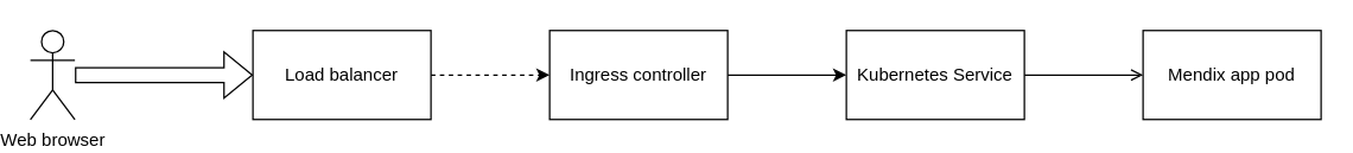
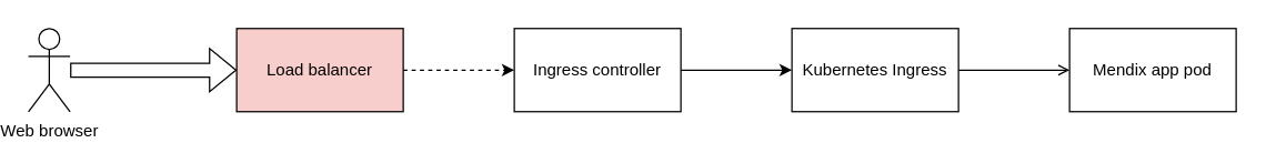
  <mxCell id="0" />
  <mxCell id="1" parent="0" />
  <mxCell id="2" value="Web browser" style="shape=umlActor;verticalLabelPosition=bottom;verticalAlign=top;html=1;outlineConnect=0;" vertex="1" parent="1"><mxGeometry x="20" y="20" width="30" height="60" as="geometry" /></mxCell>
  <mxCell id="3" value="" style="shape=flexArrow;endArrow=classic;html=1;rounded=0;" edge="1" parent="1" source="2"><mxGeometry width="50" height="50" relative="1" as="geometry"><mxPoint x="120" y="100" as="sourcePoint" /><mxPoint x="170" y="50" as="targetPoint" /></mxGeometry></mxCell>
  <mxCell id="4" value="" style="edgeStyle=orthogonalEdgeStyle;rounded=0;orthogonalLoop=1;jettySize=auto;html=1;dashed=1;" edge="1" parent="1" source="5" target="7"><mxGeometry relative="1" as="geometry" /></mxCell>
- <mxCell id="5" value="Load balancer" style="rounded=0;whiteSpace=wrap;html=1;" vertex="1" parent="1"><mxGeometry x="170" y="20" width="120" height="60" as="geometry" /></mxCell>
+ <mxCell id="5" value="Load balancer" style="rounded=0;whiteSpace=wrap;html=1;fillColor=#f8cecc;" vertex="1" parent="1"><mxGeometry x="170" y="20" width="120" height="60" as="geometry" /></mxCell>
  <mxCell id="6" value="" style="edgeStyle=orthogonalEdgeStyle;rounded=0;orthogonalLoop=1;jettySize=auto;html=1;" edge="1" parent="1" source="7" target="9"><mxGeometry relative="1" as="geometry" /></mxCell>
  <mxCell id="7" value="Ingress controller" style="rounded=0;whiteSpace=wrap;html=1;" vertex="1" parent="1"><mxGeometry x="370" y="20" width="120" height="60" as="geometry" /></mxCell>
  <mxCell id="8" value="" style="edgeStyle=orthogonalEdgeStyle;rounded=0;orthogonalLoop=1;jettySize=auto;html=1;endArrow=open;" edge="1" parent="1" source="9" target="10"><mxGeometry relative="1" as="geometry" /></mxCell>
- <mxCell id="9" value="Kubernetes Service" style="rounded=0;whiteSpace=wrap;html=1;" vertex="1" parent="1"><mxGeometry x="570" y="20" width="120" height="60" as="geometry" /></mxCell>
+ <mxCell id="9" value="Kubernetes Ingress" style="rounded=0;whiteSpace=wrap;html=1;" vertex="1" parent="1"><mxGeometry x="570" y="20" width="120" height="60" as="geometry" /></mxCell>
  <mxCell id="10" value="Mendix app pod" style="rounded=0;whiteSpace=wrap;html=1;" vertex="1" parent="1"><mxGeometry x="770" y="20" width="120" height="60" as="geometry" /></mxCell>
